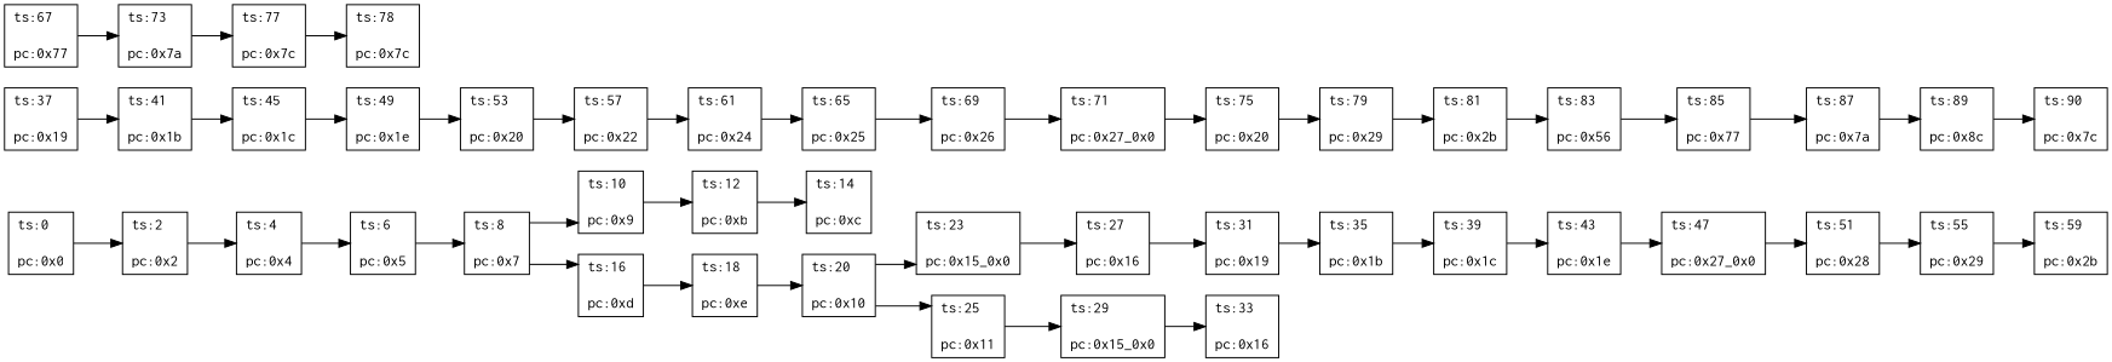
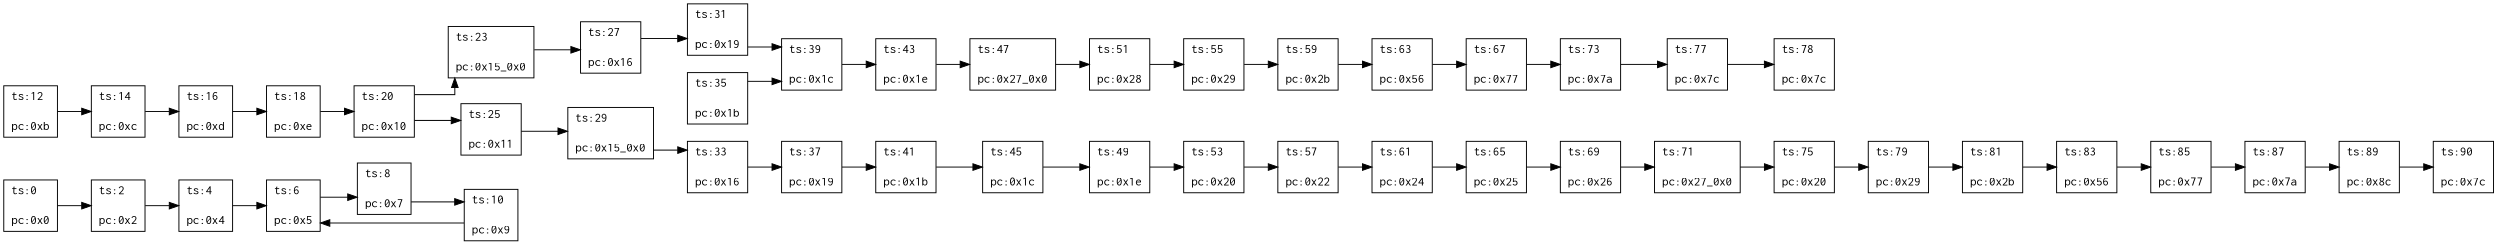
  digraph {
    rankdir=LR
    splines=ortho
    node [fontname=courier shape=box]
    n1 [label=<ts:0<br align="left"/><br align="left"/>pc:0x0<br align="left"/>>]
    n2 [label=<ts:2<br align="left"/><br align="left"/>pc:0x2<br align="left"/>>]
    n3 [label=<ts:4<br align="left"/><br align="left"/>pc:0x4<br align="left"/>>]
    n4 [label=<ts:6<br align="left"/><br align="left"/>pc:0x5<br align="left"/>>]
    n5 [label=<ts:8<br align="left"/><br align="left"/>pc:0x7<br align="left"/>>]
    n6 [label=<ts:10<br align="left"/><br align="left"/>pc:0x9<br align="left"/>>]
    n7 [label=<ts:12<br align="left"/><br align="left"/>pc:0xb<br align="left"/>>]
    n8 [label=<ts:14<br align="left"/><br align="left"/>pc:0xc<br align="left"/>>]
    n9 [label=<ts:16<br align="left"/><br align="left"/>pc:0xd<br align="left"/>>]
    n10 [label=<ts:18<br align="left"/><br align="left"/>pc:0xe<br align="left"/>>]
    n11 [label=<ts:20<br align="left"/><br align="left"/>pc:0x10<br align="left"/>>]
    n12 [label=<ts:23<br align="left"/><br align="left"/>pc:0x15_0x0<br align="left"/>>]
    n13 [label=<ts:25<br align="left"/><br align="left"/>pc:0x11<br align="left"/>>]
    n14 [label=<ts:27<br align="left"/><br align="left"/>pc:0x16<br align="left"/>>]
    n15 [label=<ts:29<br align="left"/><br align="left"/>pc:0x15_0x0<br align="left"/>>]
    n16 [label=<ts:31<br align="left"/><br align="left"/>pc:0x19<br align="left"/>>]
    n17 [label=<ts:33<br align="left"/><br align="left"/>pc:0x16<br align="left"/>>]
    n18 [label=<ts:35<br align="left"/><br align="left"/>pc:0x1b<br align="left"/>>]
    n19 [label=<ts:37<br align="left"/><br align="left"/>pc:0x19<br align="left"/>>]
    n20 [label=<ts:39<br align="left"/><br align="left"/>pc:0x1c<br align="left"/>>]
    n21 [label=<ts:41<br align="left"/><br align="left"/>pc:0x1b<br align="left"/>>]
    n22 [label=<ts:43<br align="left"/><br align="left"/>pc:0x1e<br align="left"/>>]
    n23 [label=<ts:45<br align="left"/><br align="left"/>pc:0x1c<br align="left"/>>]
    n24 [label=<ts:47<br align="left"/><br align="left"/>pc:0x27_0x0<br align="left"/>>]
    n25 [label=<ts:49<br align="left"/><br align="left"/>pc:0x1e<br align="left"/>>]
    n26 [label=<ts:51<br align="left"/><br align="left"/>pc:0x28<br align="left"/>>]
    n27 [label=<ts:53<br align="left"/><br align="left"/>pc:0x20<br align="left"/>>]
    n28 [label=<ts:55<br align="left"/><br align="left"/>pc:0x29<br align="left"/>>]
    n29 [label=<ts:57<br align="left"/><br align="left"/>pc:0x22<br align="left"/>>]
    n30 [label=<ts:59<br align="left"/><br align="left"/>pc:0x2b<br align="left"/>>]
    n31 [label=<ts:61<br align="left"/><br align="left"/>pc:0x24<br align="left"/>>]
+   n32 [label=<ts:63<br align="left"/><br align="left"/>pc:0x56<br align="left"/>>]
    n33 [label=<ts:65<br align="left"/><br align="left"/>pc:0x25<br align="left"/>>]
    n34 [label=<ts:67<br align="left"/><br align="left"/>pc:0x77<br align="left"/>>]
    n35 [label=<ts:69<br align="left"/><br align="left"/>pc:0x26<br align="left"/>>]
    n36 [label=<ts:73<br align="left"/><br align="left"/>pc:0x7a<br align="left"/>>]
    n37 [label=<ts:71<br align="left"/><br align="left"/>pc:0x27_0x0<br align="left"/>>]
    n38 [label=<ts:77<br align="left"/><br align="left"/>pc:0x7c<br align="left"/>>]
    n39 [label=<ts:75<br align="left"/><br align="left"/>pc:0x20<br align="left"/>>]
    n40 [label=<ts:78<br align="left"/><br align="left"/>pc:0x7c<br align="left"/>>]
    n41 [label=<ts:79<br align="left"/><br align="left"/>pc:0x29<br align="left"/>>]
    n42 [label=<ts:81<br align="left"/><br align="left"/>pc:0x2b<br align="left"/>>]
    n43 [label=<ts:83<br align="left"/><br align="left"/>pc:0x56<br align="left"/>>]
    n44 [label=<ts:85<br align="left"/><br align="left"/>pc:0x77<br align="left"/>>]
    n45 [label=<ts:87<br align="left"/><br align="left"/>pc:0x7a<br align="left"/>>]
    n46 [label=<ts:89<br align="left"/><br align="left"/>pc:0x8c<br align="left"/>>]
    n47 [label=<ts:90<br align="left"/><br align="left"/>pc:0x7c<br align="left"/>>]
    n1 -> n2
    n2 -> n3
    n3 -> n4
    n4 -> n5
    n5 -> n6
-   n6 -> n7
+   n6 -> n4
    n7 -> n8
-   n5 -> n9
+   n8 -> n9
    n9 -> n10
    n10 -> n11
    n11 -> n12
    n11 -> n13
    n12 -> n14
    n13 -> n15
    n14 -> n16
    n15 -> n17
-   n16 -> n18
+   n16 -> n20
+   n17 -> n19
    n18 -> n20
    n19 -> n21
    n20 -> n22
    n21 -> n23
    n22 -> n24
    n23 -> n25
    n24 -> n26
    n25 -> n27
    n26 -> n28
    n27 -> n29
    n28 -> n30
    n29 -> n31
+   n30 -> n32
    n31 -> n33
+   n32 -> n34
    n33 -> n35
    n34 -> n36
    n35 -> n37
    n36 -> n38
    n37 -> n39
    n38 -> n40
    n39 -> n41
    n41 -> n42
    n42 -> n43
    n43 -> n44
    n44 -> n45
    n45 -> n46
    n46 -> n47
  }
